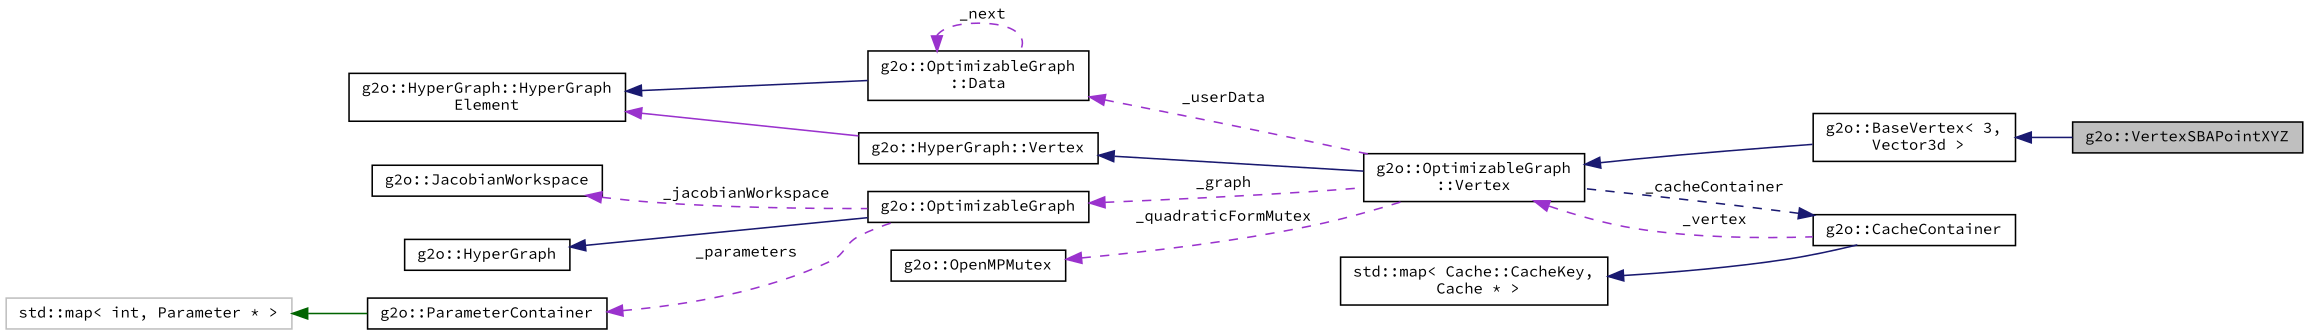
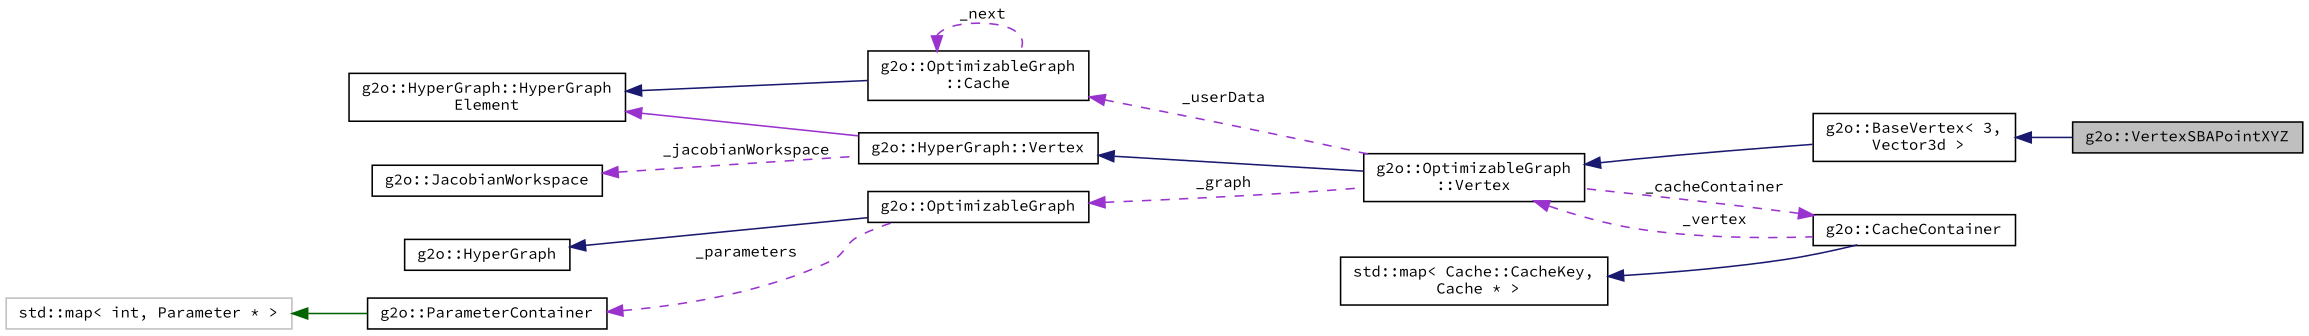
  digraph {
    fontname="Source Code Pro"
    rankdir=LR
    node [color=black fillcolor=white fontname="Source Code Pro" fontsize=10 shape=record style=filled]
    edge [color=darkorchid3 dir=back fontname="Source Code Pro" fontsize=10 labelfontname=Helvetica labelfontsize=10 style=solid]
    n1 [fillcolor=grey75 fontcolor=black height=0.2 label="g2o::VertexSBAPointXYZ" width=0.4]
    n2 [height=0.2 label="g2o::BaseVertex\< 3,\l Vector3d \>" width=0.4]
    n3 [height=0.2 label="g2o::OptimizableGraph\l::Vertex" width=0.4]
    n4 [height=0.2 label="g2o::CacheContainer" width=0.4]
    n5 [height=0.2 label="g2o::HyperGraph::Vertex" width=0.4]
    n6 [height=0.2 label="g2o::HyperGraph::HyperGraph\lElement" width=0.4]
-   n7 [height=0.2 label="g2o::OptimizableGraph\l::Data" width=0.4]
+   n7 [height=0.2 label="g2o::OptimizableGraph\l::Cache" width=0.4]
    n8 [height=0.2 label="std::map\< Cache::CacheKey,\l Cache * \>" width=0.4]
    n9 [height=0.2 label="g2o::OptimizableGraph" width=0.4]
    n10 [height=0.2 label="g2o::HyperGraph" width=0.4]
    n11 [height=0.2 label="g2o::JacobianWorkspace" width=0.4]
    n12 [height=0.2 label="g2o::ParameterContainer" width=0.4]
    n13 [color=grey75 height=0.2 label="std::map\< int, Parameter * \>" width=0.4]
-   n14 [height=0.2 label="g2o::OpenMPMutex" width=0.4]
    n2 -> n1 [color=midnightblue]
    n3 -> n2 [color=midnightblue]
    n3 -> n4 [label=" _vertex" style=dashed]
-   n4 -> n3 [color=midnightblue label=" _cacheContainer" style=dashed]
+   n4 -> n3 [label=" _cacheContainer" style=dashed]
    n5 -> n3 [color=midnightblue]
    n6 -> n5
    n6 -> n7 [color=midnightblue]
    n7 -> n3 [label=" _userData" style=dashed]
    n7 -> n7 [label=" _next" style=dashed]
    n8 -> n4 [color=midnightblue]
    n9 -> n3 [label=" _graph" style=dashed]
    n10 -> n9 [color=midnightblue]
-   n11 -> n9 [label=" _jacobianWorkspace" style=dashed]
+   n11 -> n5 [label=" _jacobianWorkspace" style=dashed]
    n12 -> n9 [label=" _parameters" style=dashed]
    n13 -> n12 [color=darkgreen]
-   n14 -> n3 [label=" _quadraticFormMutex" style=dashed]
  }
